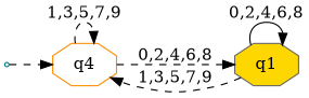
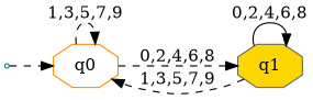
  digraph {
    rankdir=LR
    node [fillcolor=white shape=octagon style=filled]
    edge [style=dashed]
    p [color=teal shape=point]
-   q0 [color=darkorange label=q4]
+   q0 [color=darkorange]
    q1 [color=gray40 fillcolor=gold]
    p -> q0
    q0 -> q0 [label="1,3,5,7,9"]
    q0 -> q1 [label="0,2,4,6,8"]
    q1 -> q0 [label="1,3,5,7,9"]
    q1 -> q1 [label="0,2,4,6,8" style=solid]
  }
